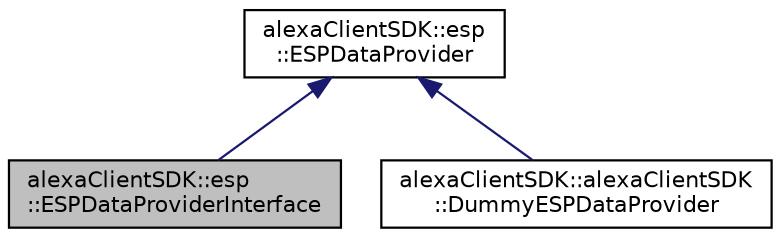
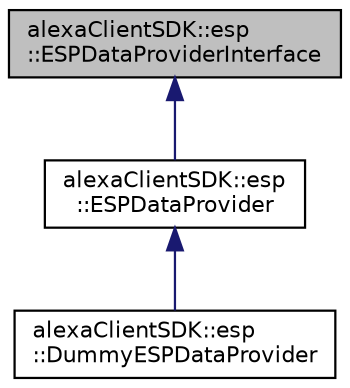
  digraph {
    node [color=black fillcolor=white fontname=Helvetica fontsize=10 shape=record style=filled]
    edge [color=midnightblue dir=back fontname=Helvetica fontsize=10 labelfontname=Helvetica labelfontsize=10 style=solid]
    n1 [fillcolor=grey75 fontcolor=black height=0.2 label="alexaClientSDK::esp\l::ESPDataProviderInterface" width=0.4]
    n2 [height=0.2 label="alexaClientSDK::esp\l::ESPDataProvider" width=0.4]
-   n3 [height=0.2 label="alexaClientSDK::alexaClientSDK\l::DummyESPDataProvider" width=0.4]
-   n2 -> n1
+   n3 [height=0.2 label="alexaClientSDK::esp\l::DummyESPDataProvider" width=0.4]
+   n1 -> n2
    n2 -> n3
  }
